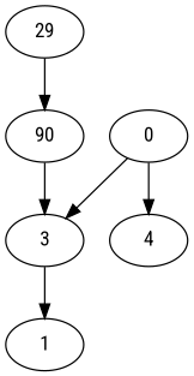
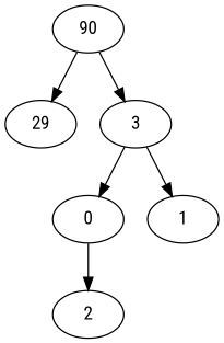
  digraph {
    fontname="Roboto Condensed"
    node [fontname="Roboto Condensed"]
    edge [fontname="Roboto Condensed"]
    n1 [label=29]
    n2 [label=90]
    3
    0
    1
-   2 [label=4]
-   n1 -> n2 [Label=3]
+   2
+   n2 -> n1 [Label=3]
    n2 -> 3 [Label=2]
-   0 -> 3 [Label=5]
+   3 -> 0 [Label=5]
    3 -> 1 [Label=1]
    0 -> 2 [Label=6]
  }
